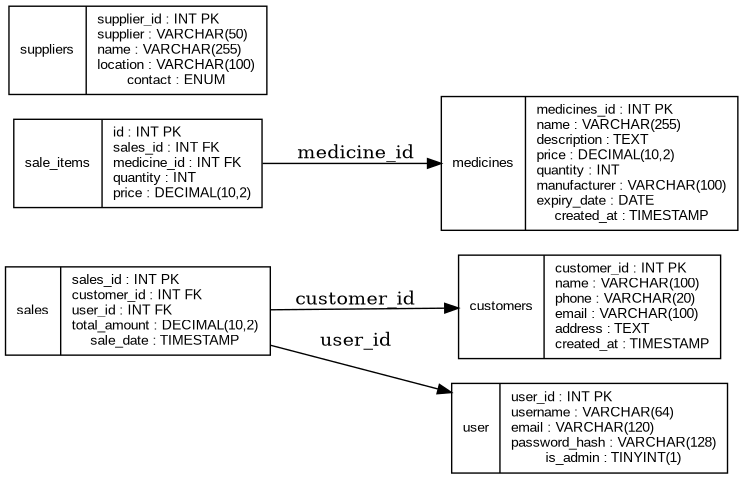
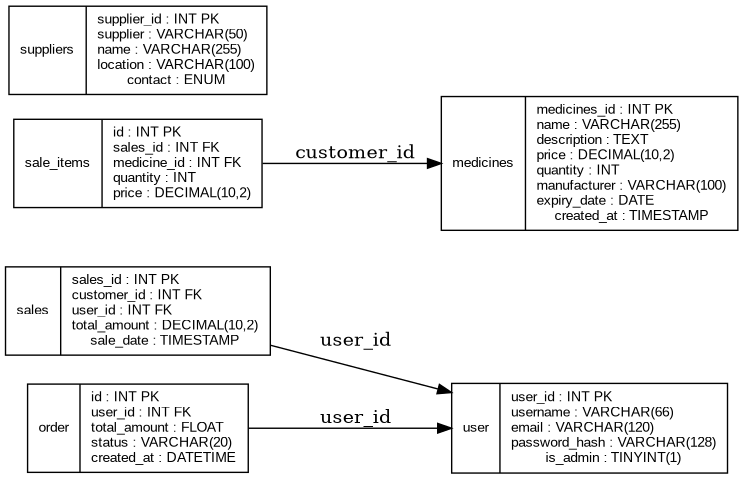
  digraph {
    rankdir=LR
    node [fontname=Arial fontsize=10 shape=record]
-   n1 [label="{customers|customer_id : INT PK\lname : VARCHAR(100)\lphone : VARCHAR(20)\lemail : VARCHAR(100)\laddress : TEXT\lcreated_at : TIMESTAMP}"]
    n2 [label="{medicines|medicines_id : INT PK\lname : VARCHAR(255)\ldescription : TEXT\lprice : DECIMAL(10,2)\lquantity : INT\lmanufacturer : VARCHAR(100)\lexpiry_date : DATE\lcreated_at : TIMESTAMP}"]
    n3 [label="{suppliers|supplier_id : INT PK\lsupplier : VARCHAR(50)\lname : VARCHAR(255)\llocation : VARCHAR(100)\lcontact : ENUM}"]
-   n4 [label="{user|user_id : INT PK\lusername : VARCHAR(64)\lemail : VARCHAR(120)\lpassword_hash : VARCHAR(128)\lis_admin : TINYINT(1)}"]
+   n4 [label="{user|user_id : INT PK\lusername : VARCHAR(66)\lemail : VARCHAR(120)\lpassword_hash : VARCHAR(128)\lis_admin : TINYINT(1)}"]
    n5 [label="{sales|sales_id : INT PK\lcustomer_id : INT FK\luser_id : INT FK\ltotal_amount : DECIMAL(10,2)\lsale_date : TIMESTAMP}"]
    n6 [label="{sale_items|id : INT PK\lsales_id : INT FK\lmedicine_id : INT FK\lquantity : INT\lprice : DECIMAL(10,2)}"]
-   n5 -> n1 [label=customer_id]
+   n7 [label="{order|id : INT PK\luser_id : INT FK\ltotal_amount : FLOAT\lstatus : VARCHAR(20)\lcreated_at : DATETIME}"]
    n5 -> n4 [label=user_id]
-   n6 -> n2 [label=medicine_id]
+   n6 -> n2 [label=customer_id]
+   n7 -> n4 [label=user_id]
  }
